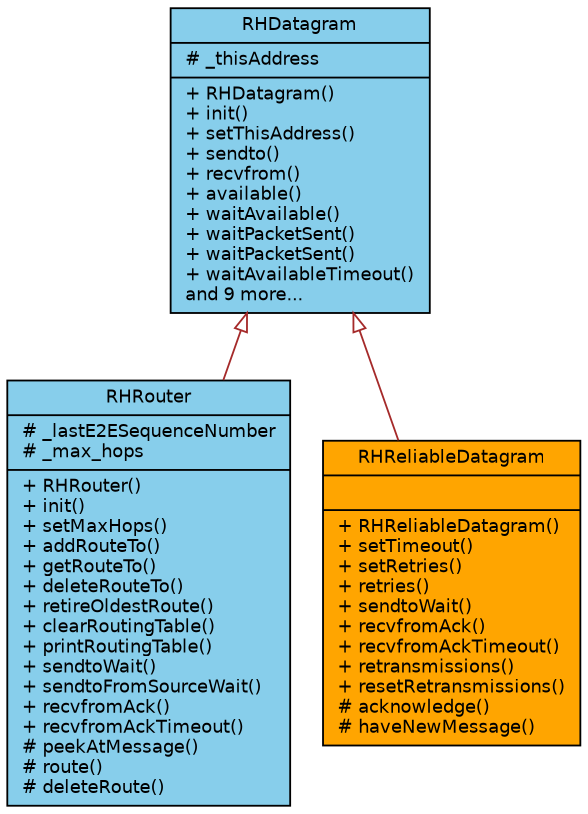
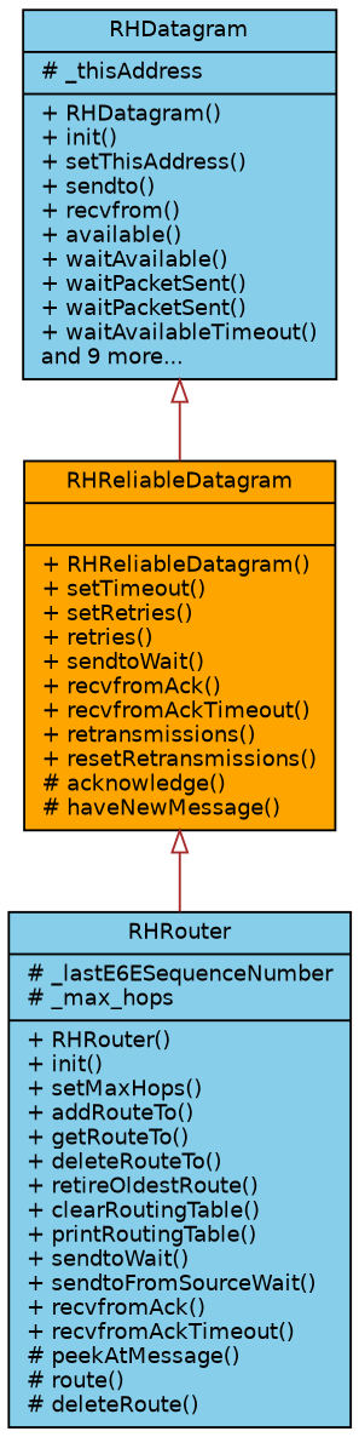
  digraph {
    node [color=black fillcolor=skyblue fontname=Helvetica fontsize=10 shape=record style=filled]
    edge [arrowtail=onormal color=brown dir=back fontname=Helvetica fontsize=10 labelfontname=Helvetica labelfontsize=10 style=solid]
-   n1 [fontcolor=black height=0.2 label="{RHRouter\n|# _lastE2ESequenceNumber\l# _max_hops\l|+ RHRouter()\l+ init()\l+ setMaxHops()\l+ addRouteTo()\l+ getRouteTo()\l+ deleteRouteTo()\l+ retireOldestRoute()\l+ clearRoutingTable()\l+ printRoutingTable()\l+ sendtoWait()\l+ sendtoFromSourceWait()\l+ recvfromAck()\l+ recvfromAckTimeout()\l# peekAtMessage()\l# route()\l# deleteRoute()\l}" width=0.4]
+   n1 [fontcolor=black height=0.2 label="{RHRouter\n|# _lastE6ESequenceNumber\l# _max_hops\l|+ RHRouter()\l+ init()\l+ setMaxHops()\l+ addRouteTo()\l+ getRouteTo()\l+ deleteRouteTo()\l+ retireOldestRoute()\l+ clearRoutingTable()\l+ printRoutingTable()\l+ sendtoWait()\l+ sendtoFromSourceWait()\l+ recvfromAck()\l+ recvfromAckTimeout()\l# peekAtMessage()\l# route()\l# deleteRoute()\l}" width=0.4]
    n2 [fillcolor=orange height=0.2 label="{RHReliableDatagram\n||+ RHReliableDatagram()\l+ setTimeout()\l+ setRetries()\l+ retries()\l+ sendtoWait()\l+ recvfromAck()\l+ recvfromAckTimeout()\l+ retransmissions()\l+ resetRetransmissions()\l# acknowledge()\l# haveNewMessage()\l}" width=0.4]
    n3 [height=0.2 label="{RHDatagram\n|# _thisAddress\l|+ RHDatagram()\l+ init()\l+ setThisAddress()\l+ sendto()\l+ recvfrom()\l+ available()\l+ waitAvailable()\l+ waitPacketSent()\l+ waitPacketSent()\l+ waitAvailableTimeout()\land 9 more...\l}" width=0.4]
-   n3 -> n1
+   n2 -> n1
    n3 -> n2
  }
